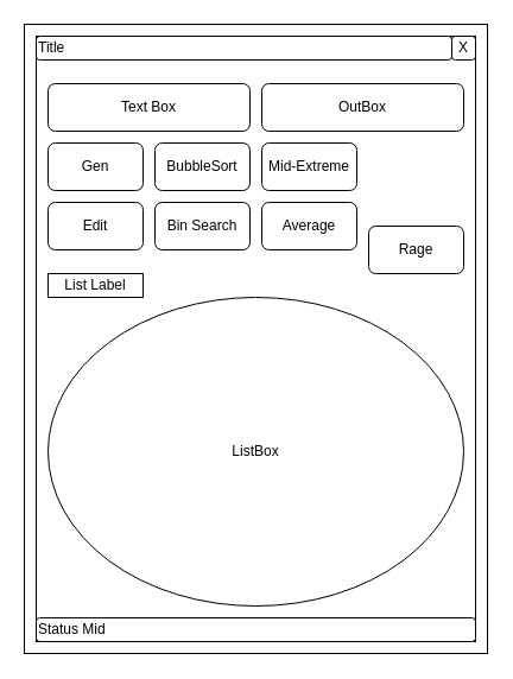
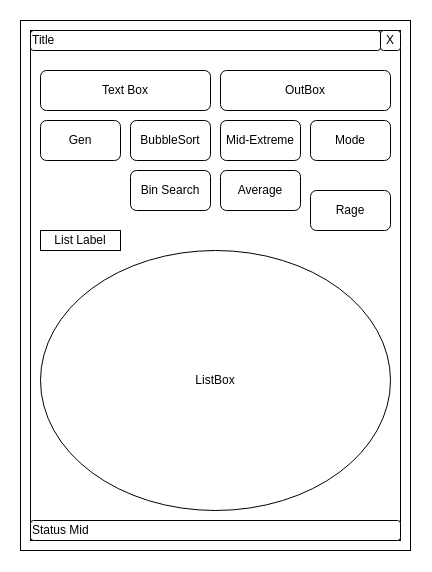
  <mxCell id="0" />
  <mxCell id="1" parent="0" />
  <mxCell id="2" value="" style="rounded=0;whiteSpace=wrap;html=1;" parent="1" vertex="1"><mxGeometry x="20" y="20" width="390" height="530" as="geometry" /></mxCell>
  <mxCell id="3" value="" style="rounded=0;whiteSpace=wrap;html=1;" parent="1" vertex="1"><mxGeometry x="30" y="30" width="370" height="510" as="geometry" /></mxCell>
  <mxCell id="4" value="Text Box" style="rounded=1;whiteSpace=wrap;html=1;" parent="1" vertex="1"><mxGeometry x="40" y="70" width="170" height="40" as="geometry" /></mxCell>
  <mxCell id="5" value="Gen" style="rounded=1;whiteSpace=wrap;html=1;" parent="1" vertex="1"><mxGeometry x="40" y="120" width="80" height="40" as="geometry" /></mxCell>
- <mxCell id="6" value="Edit" style="rounded=1;whiteSpace=wrap;html=1;" parent="1" vertex="1"><mxGeometry x="40" y="170" width="80" height="40" as="geometry" /></mxCell>
  <mxCell id="7" value="BubbleSort" style="rounded=1;whiteSpace=wrap;html=1;" parent="1" vertex="1"><mxGeometry x="130" y="120" width="80" height="40" as="geometry" /></mxCell>
  <mxCell id="8" value="Bin Search" style="rounded=1;whiteSpace=wrap;html=1;" parent="1" vertex="1"><mxGeometry x="130" y="170" width="80" height="40" as="geometry" /></mxCell>
  <mxCell id="9" value="X" style="rounded=1;whiteSpace=wrap;html=1;" parent="1" vertex="1"><mxGeometry x="380" y="30" width="20" height="20" as="geometry" /></mxCell>
  <mxCell id="10" value="Title" style="rounded=1;whiteSpace=wrap;html=1;align=left;" parent="1" vertex="1"><mxGeometry x="30" y="30" width="350" height="20" as="geometry" /></mxCell>
  <mxCell id="11" value="Status Mid" style="rounded=1;whiteSpace=wrap;html=1;align=left;" parent="1" vertex="1"><mxGeometry x="30" y="520" width="370" height="20" as="geometry" /></mxCell>
  <mxCell id="12" value="ListBox" style="ellipse;whiteSpace=wrap;html=1;" parent="1" vertex="1"><mxGeometry x="40" y="250" width="350" height="260" as="geometry" /></mxCell>
  <mxCell id="13" value="List Label" style="rounded=0;whiteSpace=wrap;html=1;" parent="1" vertex="1"><mxGeometry x="40" y="230" width="80" height="20" as="geometry" /></mxCell>
  <mxCell id="14" value="Mid-Extreme" style="rounded=1;whiteSpace=wrap;html=1;" vertex="1" parent="1"><mxGeometry x="220" y="120" width="80" height="40" as="geometry" /></mxCell>
  <mxCell id="15" value="Average" style="rounded=1;whiteSpace=wrap;html=1;" vertex="1" parent="1"><mxGeometry x="220" y="170" width="80" height="40" as="geometry" /></mxCell>
+ <mxCell id="16" value="Mode" style="rounded=1;whiteSpace=wrap;html=1;" vertex="1" parent="1"><mxGeometry x="310" y="120" width="80" height="40" as="geometry" /></mxCell>
  <mxCell id="17" value="Rage" style="rounded=1;whiteSpace=wrap;html=1;" vertex="1" parent="1"><mxGeometry x="310" y="190" width="80" height="40" as="geometry" /></mxCell>
  <mxCell id="18" value="OutBox" style="rounded=1;whiteSpace=wrap;html=1;" vertex="1" parent="1"><mxGeometry x="220" y="70" width="170" height="40" as="geometry" /></mxCell>
